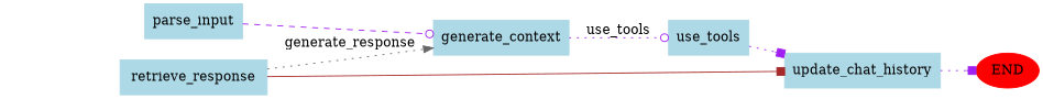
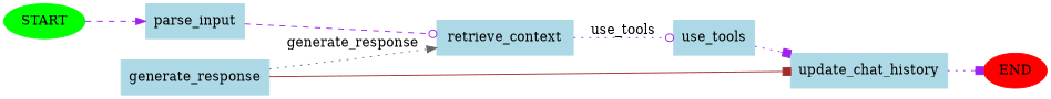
  digraph {
    rankdir=LR
    node [color=lightblue shape=box style=filled]
    edge [arrowhead=box color=purple style=dotted]
+   START [color=green shape=oval]
    parse_input
-   retrieve_context [label=generate_context]
+   retrieve_context
    END [color=red shape=oval]
    use_tools
    update_chat_history
-   generate_response [label=retrieve_response]
+   generate_response
+   START -> parse_input [arrowhead=normal style=dashed]
    parse_input -> retrieve_context [arrowhead=odot style=dashed]
    retrieve_context -> use_tools [arrowhead=odot label=use_tools]
    use_tools -> update_chat_history
    update_chat_history -> END
    generate_response -> retrieve_context [arrowhead=normal color=gray40 label=generate_response]
    generate_response -> update_chat_history [color=brown style=solid]
  }
